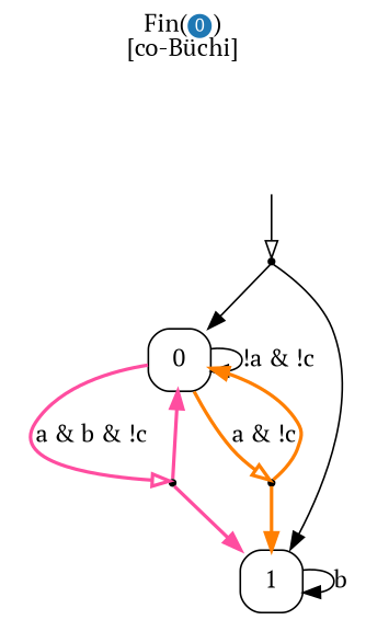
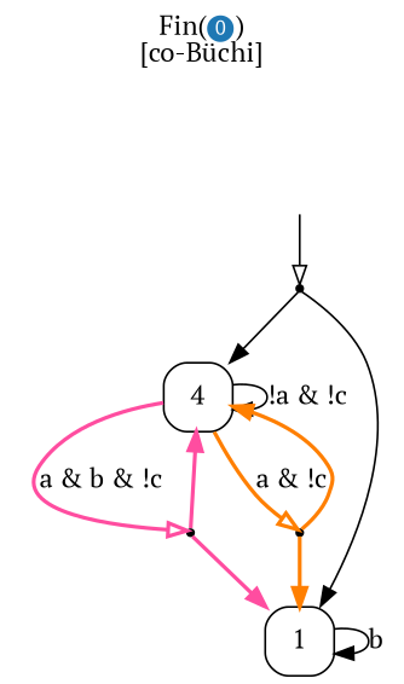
  digraph {
    fontname="PT Serif"
    label=<Fin(<font color="#1F78B4">⓿</font>)<br/>[co-Büchi]>
    labelloc=t
    rankdir=TB
    node [fontname="PT Serif" shape=box style=rounded]
    edge [fontname="PT Serif" style=bold]
    I [style=invis width=0]
    -1 [height=0.05 shape=point width=0.05]
-   n3 [label=0 width=0.5]
+   n3 [label=4 width=0.5]
    n4 [label=1 width=0.5]
    -1.1 [height=0.05 shape=point width=0.05]
    -1.2 [height=0.05 shape=point width=0.05]
    I -> -1 [arrowhead=onormal style=""]
    -1 -> n3 [style=""]
    -1 -> n4 [style=""]
    n3 -> n3 [label=<!a &amp; !c> style=""]
    n3 -> -1.1 [arrowhead=onormal color="#FF4DA0" label=<a &amp; b &amp; !c>]
    n3 -> -1.2 [arrowhead=onormal color="#FF7F00" label=<a &amp; !c>]
    n4 -> n4 [label=<b> style=""]
    -1.1 -> n3 [color="#FF4DA0"]
    -1.1 -> n4 [color="#FF4DA0"]
    -1.2 -> n3 [color="#FF7F00"]
    -1.2 -> n4 [color="#FF7F00"]
  }
